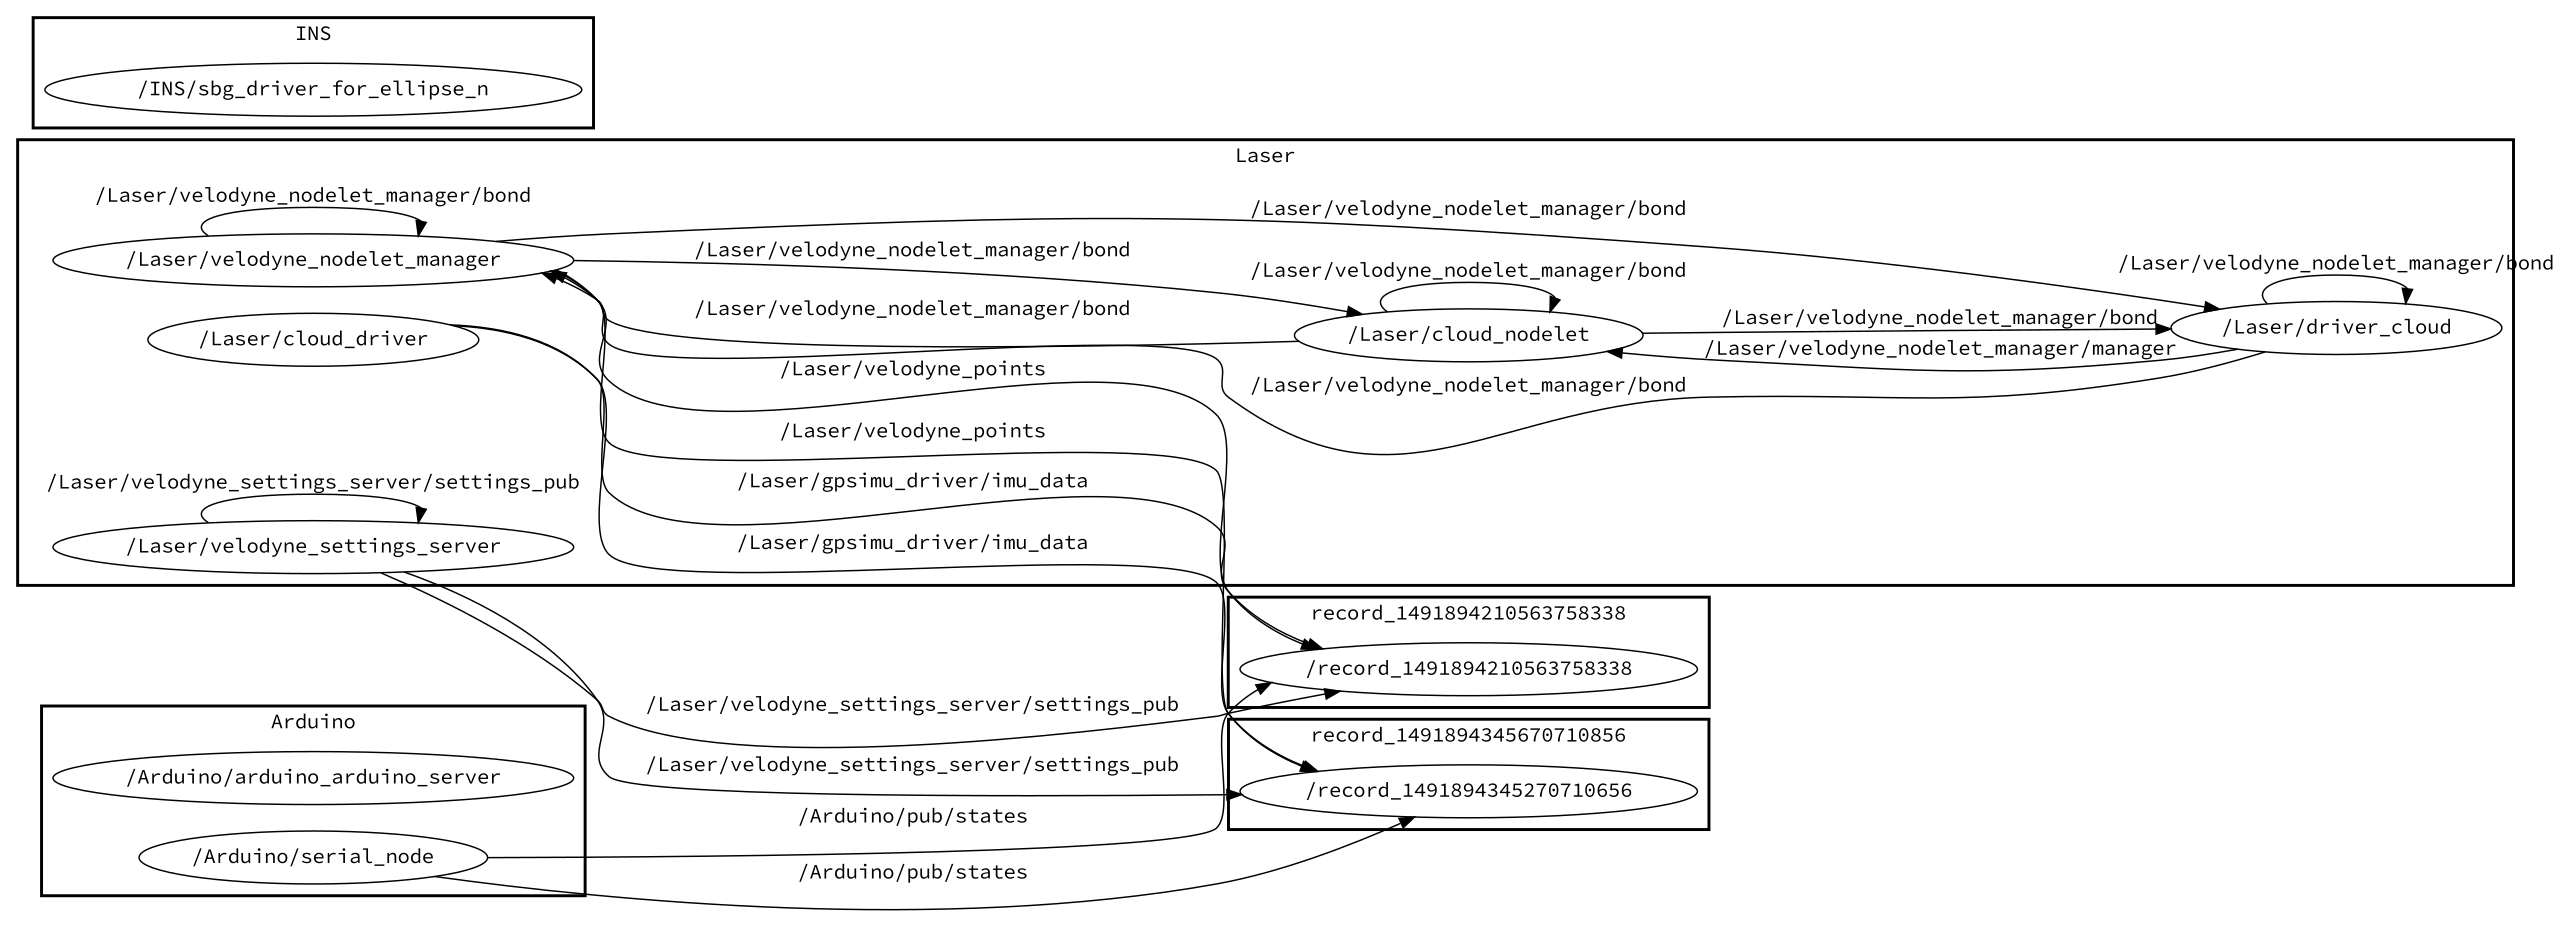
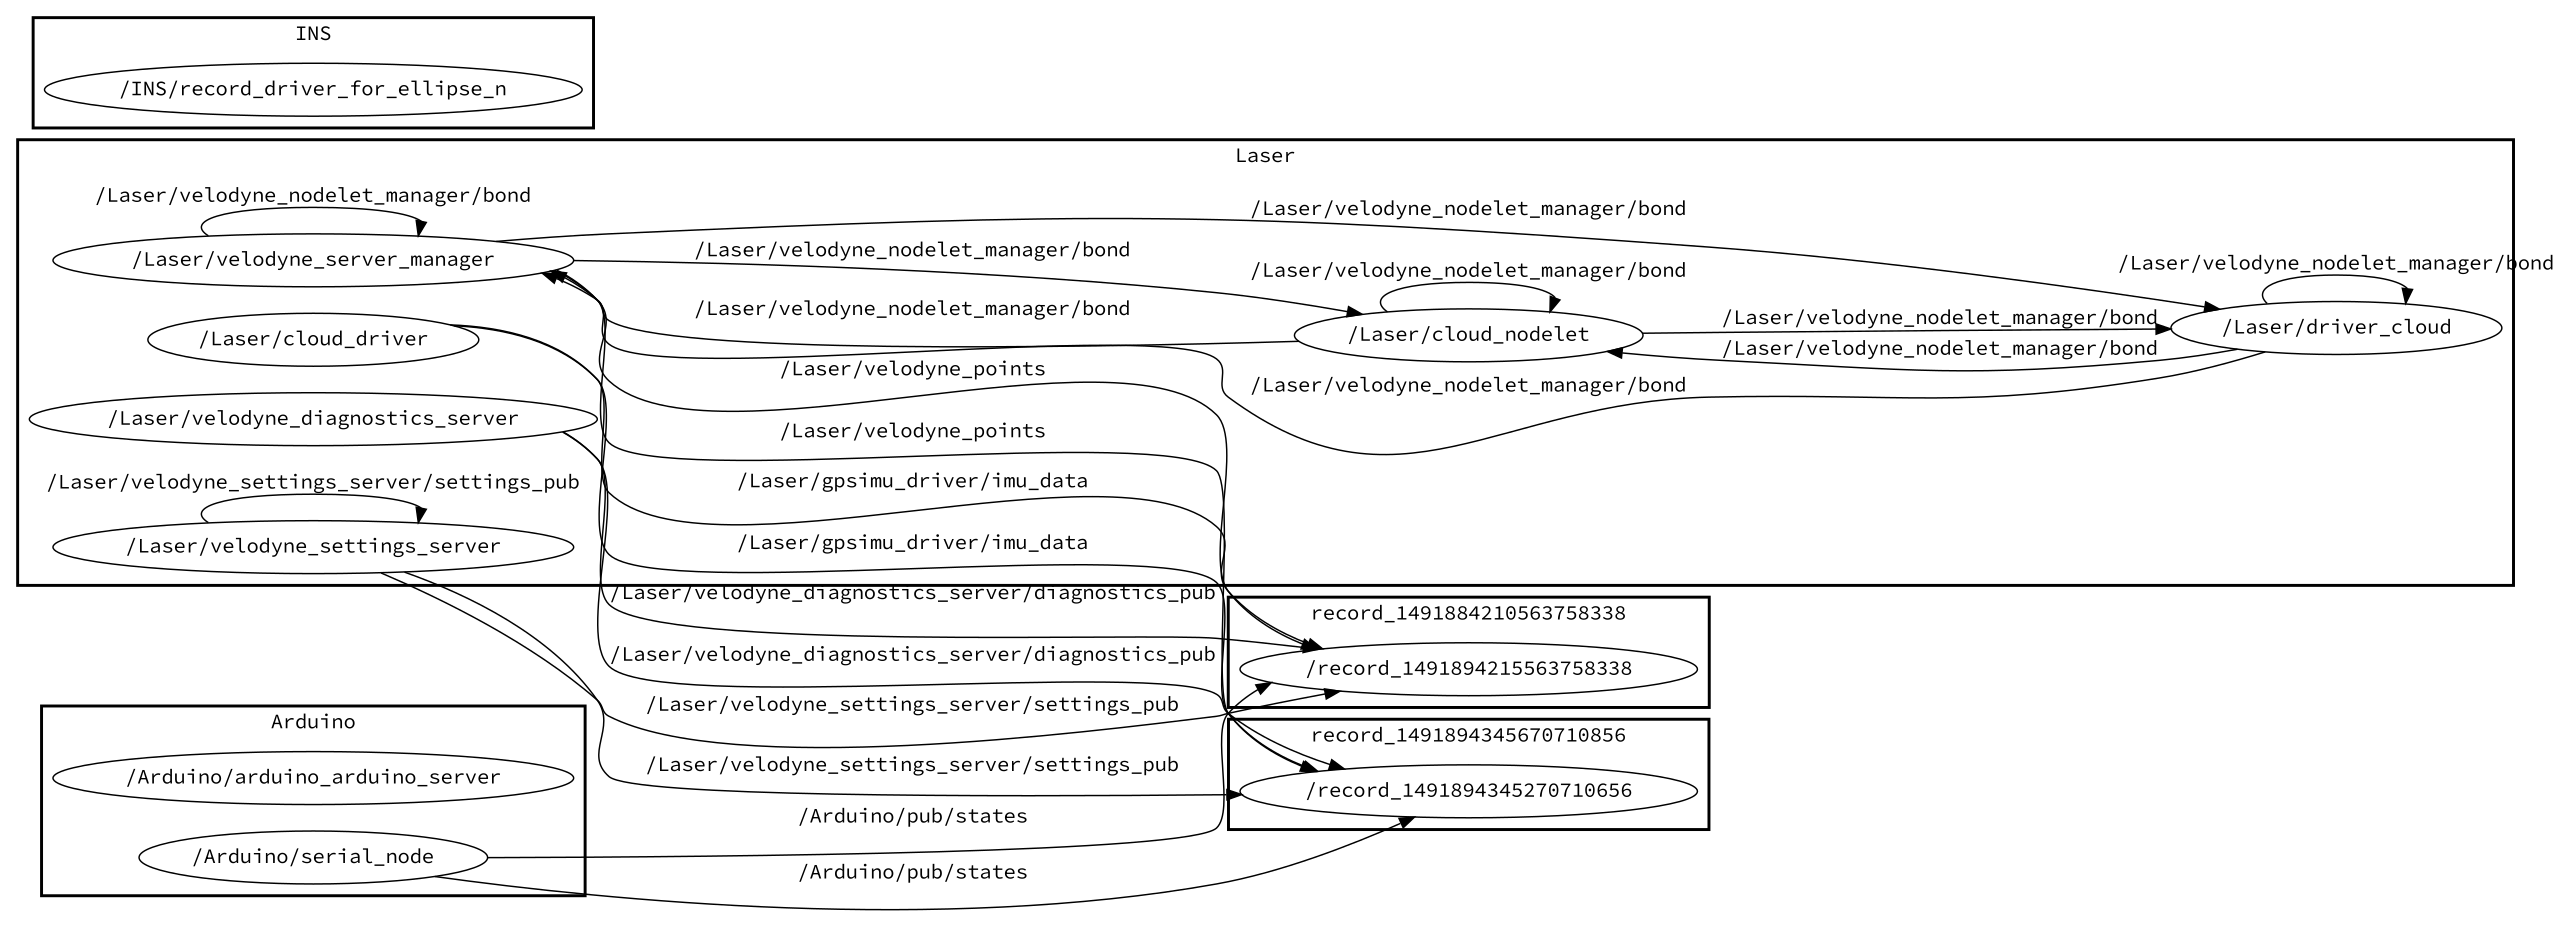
  digraph {
    compound=True
    fontname="Source Code Pro"
    rank=same
    rankdir=LR
    ranksep=0.2
    node [fontname="Source Code Pro" shape=ellipse]
    edge [fontname="Source Code Pro" penwidth=1]
-   n1 [height=0.5 label="/Laser/velodyne_nodelet_manager" width=3.683]
+   n1 [height=0.5 label="/Laser/velodyne_server_manager" width=3.683]
    n2 [height=0.5 label="/Laser/cloud_nodelet" width=2.3651]
    n3 [height=0.5 label="/Laser/driver_cloud" width=2.4012]
    n4 [height=0.5 label="/Laser/velodyne_settings_server" width=3.4483]
    n5 [height=0.5 label="/Laser/cloud_driver" width=2.4192]
-   n7 [height=0.5 label="/INS/sbg_driver_for_ellipse_n" width=3.2858]
+   n6 [height=0.5 label="/Laser/velodyne_diagnostics_server" width=3.8094]
+   n7 [height=0.5 label="/INS/record_driver_for_ellipse_n" width=3.2858]
    n8 [height=0.5 label="/Arduino/arduino_arduino_server" width=3.5747]
    n9 [height=0.5 label="/Arduino/serial_node" width=2.3651]
-   n10 [height=0.5 label="/record_1491894210563758338" width=3.4303]
+   n10 [height=0.5 label="/record_1491894215563758338" width=3.4303]
    n11 [height=0.5 label="/record_1491894345270710656" width=3.4303]
    subgraph cluster_1 {
      label=Laser
      style=bold
      n1
      n2
      n3
      n4
      n5
+     n6
    }
    subgraph cluster_2 {
      label=INS
      style=bold
      n7
    }
    subgraph cluster_3 {
      label=Arduino
      style=bold
      n8
      n9
    }
    subgraph cluster_4 {
-     label=record_1491894210563758338
+     label=record_1491884210563758338
      style=bold
      n10
    }
    subgraph cluster_5 {
      label=record_1491894345670710856
      style=bold
      n11
    }
    n1 -> n1 [label="/Laser/velodyne_nodelet_manager/bond"]
    n1 -> n2 [label="/Laser/velodyne_nodelet_manager/bond"]
    n1 -> n3 [label="/Laser/velodyne_nodelet_manager/bond"]
    n1 -> n10 [label="/Laser/velodyne_points"]
    n1 -> n11 [label="/Laser/velodyne_points"]
    n2 -> n1 [label="/Laser/velodyne_nodelet_manager/bond"]
    n2 -> n2 [label="/Laser/velodyne_nodelet_manager/bond"]
    n2 -> n3 [label="/Laser/velodyne_nodelet_manager/bond"]
    n3 -> n1 [label="/Laser/velodyne_nodelet_manager/bond"]
-   n3 -> n2 [label="/Laser/velodyne_nodelet_manager/manager"]
+   n3 -> n2 [label="/Laser/velodyne_nodelet_manager/bond"]
    n3 -> n3 [label="/Laser/velodyne_nodelet_manager/bond"]
    n4 -> n4 [label="/Laser/velodyne_settings_server/settings_pub"]
    n4 -> n10 [label="/Laser/velodyne_settings_server/settings_pub"]
    n4 -> n11 [label="/Laser/velodyne_settings_server/settings_pub"]
    n5 -> n10 [label="/Laser/gpsimu_driver/imu_data"]
    n5 -> n11 [label="/Laser/gpsimu_driver/imu_data"]
+   n6 -> n10 [label="/Laser/velodyne_diagnostics_server/diagnostics_pub"]
+   n6 -> n11 [label="/Laser/velodyne_diagnostics_server/diagnostics_pub"]
    n9 -> n10 [label="/Arduino/pub/states"]
    n9 -> n11 [label="/Arduino/pub/states"]
  }
